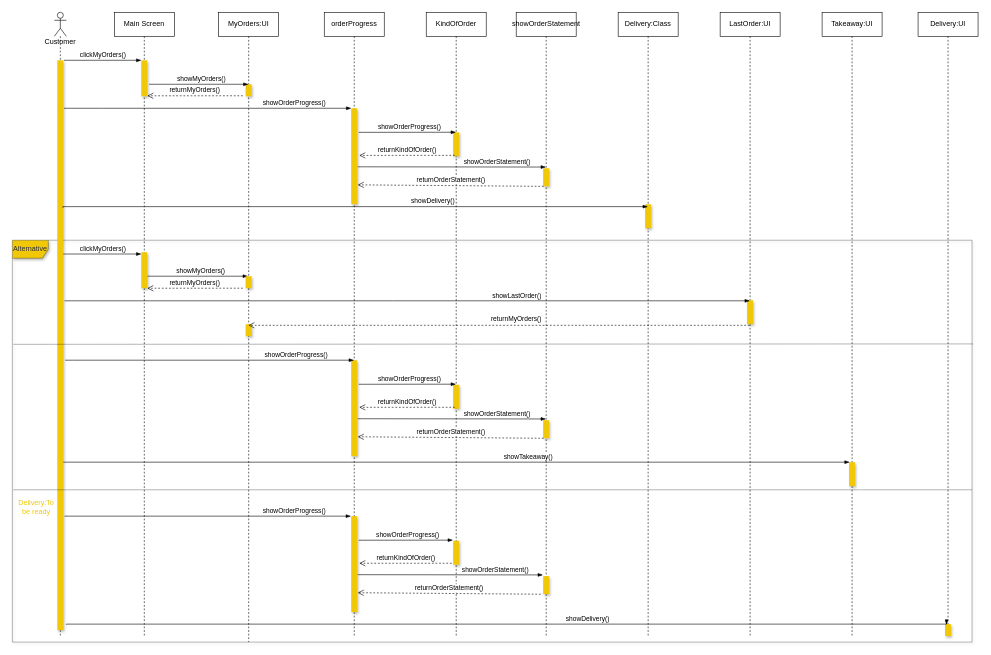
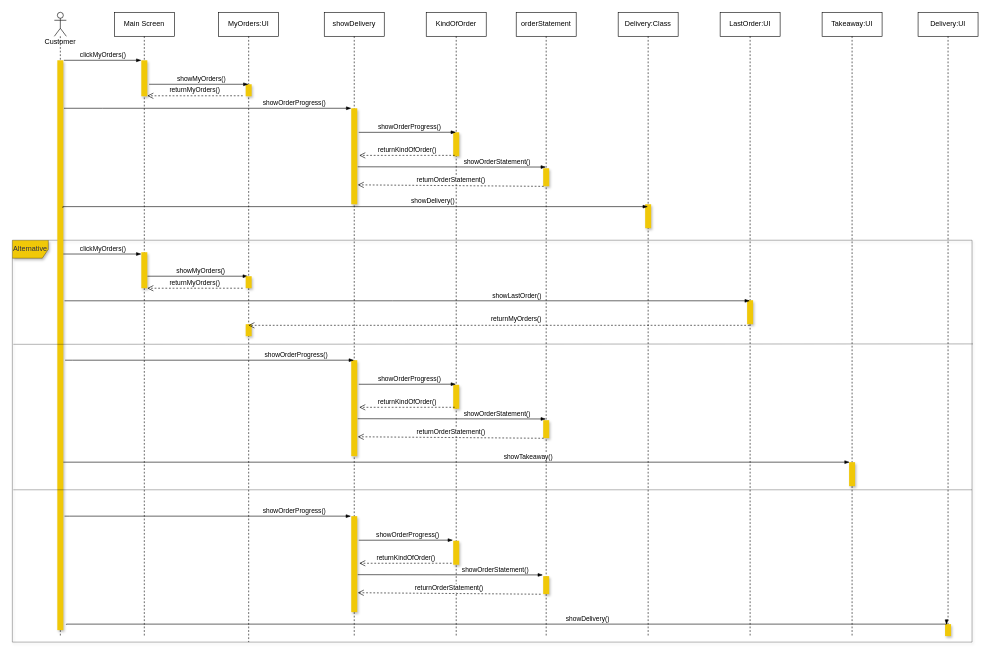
  <mxCell id="0" />
  <mxCell id="1" parent="0" />
  <mxCell id="2" value="Alternative" style="shape=umlFrame;whiteSpace=wrap;html=1;shadow=1;fillColor=#F0C808;fontColor=#2B2D42;strokeWidth=0.5;" parent="1" vertex="1"><mxGeometry x="20" y="400" width="1600" height="670" as="geometry" /></mxCell>
  <mxCell id="3" value="Customer" style="shape=umlLifeline;participant=umlActor;perimeter=lifelinePerimeter;whiteSpace=wrap;html=1;container=1;collapsible=0;recursiveResize=0;verticalAlign=top;spacingTop=36;outlineConnect=0;" parent="1" vertex="1"><mxGeometry x="90" y="20" width="20" height="1040" as="geometry" /></mxCell>
  <mxCell id="4" value="" style="html=1;points=[];perimeter=orthogonalPerimeter;fillColor=#F0C808;strokeColor=none;shadow=1;" parent="3" vertex="1"><mxGeometry x="5" y="80" width="10" height="950" as="geometry" /></mxCell>
  <mxCell id="5" value="MyOrders:UI" style="shape=umlLifeline;perimeter=lifelinePerimeter;whiteSpace=wrap;html=1;container=1;collapsible=0;recursiveResize=0;outlineConnect=0;" parent="1" vertex="1"><mxGeometry x="364" y="20" width="100" height="1050" as="geometry" /></mxCell>
  <mxCell id="6" value="" style="html=1;points=[];perimeter=orthogonalPerimeter;shadow=1;fillColor=#F0C808;strokeColor=none;" parent="5" vertex="1"><mxGeometry x="45" y="120" width="10" height="20" as="geometry" /></mxCell>
  <mxCell id="7" value="" style="edgeStyle=elbowEdgeStyle;fontSize=12;html=1;endArrow=blockThin;endFill=1;rounded=0;elbow=vertical;" parent="5" edge="1"><mxGeometry width="160" relative="1" as="geometry"><mxPoint x="-119" y="440" as="sourcePoint" /><mxPoint x="48.67" y="440" as="targetPoint" /><Array as="points"><mxPoint x="-34.83" y="440" /></Array></mxGeometry></mxCell>
  <mxCell id="8" value="showMyOrders()" style="edgeLabel;html=1;align=center;verticalAlign=middle;resizable=0;points=[];" parent="7" vertex="1" connectable="0"><mxGeometry x="0.201" y="-2" relative="1" as="geometry"><mxPoint x="-13" y="-12" as="offset" /></mxGeometry></mxCell>
  <mxCell id="9" value="" style="html=1;points=[];perimeter=orthogonalPerimeter;shadow=1;fillColor=#F0C808;strokeColor=none;" parent="5" vertex="1"><mxGeometry x="45" y="440" width="10" height="20" as="geometry" /></mxCell>
  <mxCell id="10" value="" style="html=1;points=[];perimeter=orthogonalPerimeter;shadow=1;fillColor=#F0C808;strokeColor=none;" parent="5" vertex="1"><mxGeometry x="45" y="520" width="10" height="20" as="geometry" /></mxCell>
  <mxCell id="11" value="Main Screen" style="shape=umlLifeline;perimeter=lifelinePerimeter;whiteSpace=wrap;html=1;container=1;collapsible=0;recursiveResize=0;outlineConnect=0;" parent="1" vertex="1"><mxGeometry x="190" y="20" width="100" height="1040" as="geometry" /></mxCell>
  <mxCell id="12" value="" style="html=1;points=[];perimeter=orthogonalPerimeter;shadow=1;fillColor=#F0C808;strokeColor=none;" parent="11" vertex="1"><mxGeometry x="45" y="80" width="10" height="60" as="geometry" /></mxCell>
  <mxCell id="13" value="returnMyOrders()" style="html=1;verticalAlign=bottom;endArrow=open;dashed=1;endSize=8;rounded=0;entryX=1.333;entryY=0.491;entryDx=0;entryDy=0;entryPerimeter=0;exitX=0.25;exitY=0.963;exitDx=0;exitDy=0;exitPerimeter=0;" parent="11" edge="1"><mxGeometry relative="1" as="geometry"><mxPoint x="214.17" y="139.17" as="sourcePoint" /><mxPoint x="55.0" y="139.21" as="targetPoint" /></mxGeometry></mxCell>
  <mxCell id="14" value="" style="html=1;points=[];perimeter=orthogonalPerimeter;shadow=1;fillColor=#F0C808;strokeColor=none;" parent="11" vertex="1"><mxGeometry x="45" y="400" width="10" height="60" as="geometry" /></mxCell>
  <mxCell id="15" value="" style="edgeStyle=elbowEdgeStyle;fontSize=12;html=1;endArrow=blockThin;endFill=1;rounded=0;exitX=1.083;exitY=0;exitDx=0;exitDy=0;exitPerimeter=0;entryX=0;entryY=0.004;entryDx=0;entryDy=0;entryPerimeter=0;elbow=vertical;" parent="1" source="4" target="12" edge="1"><mxGeometry width="160" relative="1" as="geometry"><mxPoint x="110" y="120" as="sourcePoint" /><mxPoint x="270" y="120" as="targetPoint" /></mxGeometry></mxCell>
  <mxCell id="16" value="clickMyOrders()" style="edgeLabel;html=1;align=center;verticalAlign=middle;resizable=0;points=[];" parent="15" vertex="1" connectable="0"><mxGeometry x="0.201" y="-2" relative="1" as="geometry"><mxPoint x="-13" y="-12" as="offset" /></mxGeometry></mxCell>
  <mxCell id="17" value="" style="edgeStyle=elbowEdgeStyle;fontSize=12;html=1;endArrow=blockThin;endFill=1;rounded=0;elbow=vertical;" parent="1" target="5" edge="1"><mxGeometry width="160" relative="1" as="geometry"><mxPoint x="248" y="140" as="sourcePoint" /><mxPoint x="245" y="110.16" as="targetPoint" /><Array as="points"><mxPoint x="330" y="140" /></Array></mxGeometry></mxCell>
  <mxCell id="18" value="showMyOrders()" style="edgeLabel;html=1;align=center;verticalAlign=middle;resizable=0;points=[];" parent="17" vertex="1" connectable="0"><mxGeometry x="0.201" y="-2" relative="1" as="geometry"><mxPoint x="-13" y="-12" as="offset" /></mxGeometry></mxCell>
- <mxCell id="19" value="orderProgress" style="shape=umlLifeline;perimeter=lifelinePerimeter;whiteSpace=wrap;html=1;container=1;collapsible=0;recursiveResize=0;outlineConnect=0;" parent="1" vertex="1"><mxGeometry x="540" y="20" width="100" height="1040" as="geometry" /></mxCell>
+ <mxCell id="19" value="showDelivery" style="shape=umlLifeline;perimeter=lifelinePerimeter;whiteSpace=wrap;html=1;container=1;collapsible=0;recursiveResize=0;outlineConnect=0;" parent="1" vertex="1"><mxGeometry x="540" y="20" width="100" height="1040" as="geometry" /></mxCell>
  <mxCell id="20" value="" style="html=1;points=[];perimeter=orthogonalPerimeter;shadow=1;fillColor=#F0C808;strokeColor=none;" parent="19" vertex="1"><mxGeometry x="45" y="160" width="10" height="160" as="geometry" /></mxCell>
  <mxCell id="21" value="" style="html=1;points=[];perimeter=orthogonalPerimeter;shadow=1;fillColor=#F0C808;strokeColor=none;" parent="19" vertex="1"><mxGeometry x="45" y="580" width="10" height="160" as="geometry" /></mxCell>
  <mxCell id="22" value="" style="html=1;points=[];perimeter=orthogonalPerimeter;shadow=1;fillColor=#F0C808;strokeColor=none;" parent="19" vertex="1"><mxGeometry x="45" y="840" width="10" height="160" as="geometry" /></mxCell>
  <mxCell id="23" value="KindOfOrder" style="shape=umlLifeline;perimeter=lifelinePerimeter;whiteSpace=wrap;html=1;container=1;collapsible=0;recursiveResize=0;outlineConnect=0;" parent="1" vertex="1"><mxGeometry x="710" y="20" width="100" height="1040" as="geometry" /></mxCell>
  <mxCell id="24" value="" style="html=1;points=[];perimeter=orthogonalPerimeter;shadow=1;fillColor=#F0C808;strokeColor=none;" parent="23" vertex="1"><mxGeometry x="45" y="200" width="10" height="40" as="geometry" /></mxCell>
  <mxCell id="25" value="" style="html=1;points=[];perimeter=orthogonalPerimeter;shadow=1;fillColor=#F0C808;strokeColor=none;" parent="23" vertex="1"><mxGeometry x="45" y="621" width="10" height="40" as="geometry" /></mxCell>
  <mxCell id="26" value="" style="html=1;points=[];perimeter=orthogonalPerimeter;shadow=1;fillColor=#F0C808;strokeColor=none;" parent="23" vertex="1"><mxGeometry x="45" y="881" width="10" height="40" as="geometry" /></mxCell>
- <mxCell id="27" value="showOrderStatement" style="shape=umlLifeline;perimeter=lifelinePerimeter;whiteSpace=wrap;html=1;container=1;collapsible=0;recursiveResize=0;outlineConnect=0;" parent="1" vertex="1"><mxGeometry x="860" y="20" width="100" height="1040" as="geometry" /></mxCell>
+ <mxCell id="27" value="orderStatement" style="shape=umlLifeline;perimeter=lifelinePerimeter;whiteSpace=wrap;html=1;container=1;collapsible=0;recursiveResize=0;outlineConnect=0;" parent="1" vertex="1"><mxGeometry x="860" y="20" width="100" height="1040" as="geometry" /></mxCell>
  <mxCell id="28" value="" style="html=1;points=[];perimeter=orthogonalPerimeter;shadow=1;fillColor=#F0C808;strokeColor=none;" parent="27" vertex="1"><mxGeometry x="45" y="260" width="10" height="30" as="geometry" /></mxCell>
  <mxCell id="29" value="" style="html=1;points=[];perimeter=orthogonalPerimeter;shadow=1;fillColor=#F0C808;strokeColor=none;" parent="27" vertex="1"><mxGeometry x="45" y="680" width="10" height="30" as="geometry" /></mxCell>
  <mxCell id="30" value="" style="html=1;points=[];perimeter=orthogonalPerimeter;shadow=1;fillColor=#F0C808;strokeColor=none;" parent="27" vertex="1"><mxGeometry x="45" y="940" width="10" height="30" as="geometry" /></mxCell>
  <mxCell id="31" value="" style="edgeStyle=elbowEdgeStyle;fontSize=12;html=1;endArrow=blockThin;endFill=1;rounded=0;elbow=vertical;" parent="1" target="20" edge="1"><mxGeometry width="160" relative="1" as="geometry"><mxPoint x="106" y="180" as="sourcePoint" /><mxPoint x="590" y="178" as="targetPoint" /><Array as="points"><mxPoint x="170" y="180" /></Array></mxGeometry></mxCell>
  <mxCell id="32" value="showOrderProgress()" style="edgeLabel;html=1;align=center;verticalAlign=middle;resizable=0;points=[];" parent="31" vertex="1" connectable="0"><mxGeometry x="0.201" y="-2" relative="1" as="geometry"><mxPoint x="95" y="-12" as="offset" /></mxGeometry></mxCell>
  <mxCell id="33" value="Delivery:Class" style="shape=umlLifeline;perimeter=lifelinePerimeter;whiteSpace=wrap;html=1;container=1;collapsible=0;recursiveResize=0;outlineConnect=0;" parent="1" vertex="1"><mxGeometry x="1030" y="20" width="100" height="1040" as="geometry" /></mxCell>
  <mxCell id="34" value="" style="html=1;points=[];perimeter=orthogonalPerimeter;shadow=1;fillColor=#F0C808;strokeColor=none;" parent="33" vertex="1"><mxGeometry x="45" y="320" width="10" height="40" as="geometry" /></mxCell>
  <mxCell id="35" value="returnKindOfOrder()" style="html=1;verticalAlign=bottom;endArrow=open;dashed=1;endSize=8;rounded=0;entryX=1.333;entryY=0.491;entryDx=0;entryDy=0;entryPerimeter=0;exitX=0.25;exitY=0.963;exitDx=0;exitDy=0;exitPerimeter=0;" parent="1" source="24" target="20" edge="1"><mxGeometry relative="1" as="geometry"><mxPoint x="690" y="260" as="sourcePoint" /><mxPoint x="610" y="260" as="targetPoint" /></mxGeometry></mxCell>
  <mxCell id="36" value="" style="edgeStyle=elbowEdgeStyle;fontSize=12;html=1;endArrow=blockThin;endFill=1;rounded=0;exitX=1.25;exitY=0.251;exitDx=0;exitDy=0;exitPerimeter=0;elbow=vertical;" parent="1" source="20" target="23" edge="1"><mxGeometry width="160" relative="1" as="geometry"><mxPoint x="430.83" y="189.32" as="sourcePoint" /><mxPoint x="600" y="188" as="targetPoint" /></mxGeometry></mxCell>
  <mxCell id="37" value="showOrderProgress()" style="edgeLabel;html=1;align=center;verticalAlign=middle;resizable=0;points=[];" parent="36" vertex="1" connectable="0"><mxGeometry x="0.201" y="-2" relative="1" as="geometry"><mxPoint x="-13" y="-12" as="offset" /></mxGeometry></mxCell>
  <mxCell id="38" value="" style="edgeStyle=elbowEdgeStyle;fontSize=12;html=1;endArrow=blockThin;endFill=1;rounded=0;elbow=vertical;exitX=1.083;exitY=0.61;exitDx=0;exitDy=0;exitPerimeter=0;" parent="1" source="20" target="27" edge="1"><mxGeometry width="160" relative="1" as="geometry"><mxPoint x="607.5" y="230.16" as="sourcePoint" /><mxPoint x="769.5" y="230.167" as="targetPoint" /><Array as="points" /></mxGeometry></mxCell>
  <mxCell id="39" value="showOrderStatement()" style="edgeLabel;html=1;align=center;verticalAlign=middle;resizable=0;points=[];" parent="38" vertex="1" connectable="0"><mxGeometry x="0.201" y="-2" relative="1" as="geometry"><mxPoint x="43" y="-12" as="offset" /></mxGeometry></mxCell>
  <mxCell id="40" value="returnOrderStatement()" style="html=1;verticalAlign=bottom;endArrow=open;dashed=1;endSize=8;rounded=0;entryX=1.083;entryY=0.798;entryDx=0;entryDy=0;entryPerimeter=0;exitX=0.083;exitY=1.006;exitDx=0;exitDy=0;exitPerimeter=0;" parent="1" source="28" target="20" edge="1"><mxGeometry relative="1" as="geometry"><mxPoint x="767.5" y="268.52" as="sourcePoint" /><mxPoint x="608.33" y="268.56" as="targetPoint" /></mxGeometry></mxCell>
  <mxCell id="41" value="" style="edgeStyle=elbowEdgeStyle;fontSize=12;html=1;endArrow=blockThin;endFill=1;rounded=0;elbow=vertical;exitX=0.917;exitY=0.259;exitDx=0;exitDy=0;exitPerimeter=0;" parent="1" source="4" target="33" edge="1"><mxGeometry width="160" relative="1" as="geometry"><mxPoint x="607.5" y="230.16" as="sourcePoint" /><mxPoint x="1060" y="345" as="targetPoint" /><Array as="points"><mxPoint x="1080" y="344" /></Array></mxGeometry></mxCell>
  <mxCell id="42" value="showDelivery()" style="edgeLabel;html=1;align=center;verticalAlign=middle;resizable=0;points=[];" parent="41" vertex="1" connectable="0"><mxGeometry x="0.201" y="-2" relative="1" as="geometry"><mxPoint x="31" y="-12" as="offset" /></mxGeometry></mxCell>
  <mxCell id="43" value="" style="edgeStyle=elbowEdgeStyle;fontSize=12;html=1;endArrow=blockThin;endFill=1;rounded=0;exitX=1;exitY=0.34;exitDx=0;exitDy=0;exitPerimeter=0;elbow=vertical;entryX=0;entryY=0.044;entryDx=0;entryDy=0;entryPerimeter=0;" parent="1" source="4" target="14" edge="1"><mxGeometry width="160" relative="1" as="geometry"><mxPoint x="110" y="420" as="sourcePoint" /><mxPoint x="230" y="422" as="targetPoint" /></mxGeometry></mxCell>
  <mxCell id="44" value="clickMyOrders()" style="edgeLabel;html=1;align=center;verticalAlign=middle;resizable=0;points=[];" parent="43" vertex="1" connectable="0"><mxGeometry x="0.201" y="-2" relative="1" as="geometry"><mxPoint x="-13" y="-12" as="offset" /></mxGeometry></mxCell>
  <mxCell id="45" value="returnMyOrders()" style="html=1;verticalAlign=bottom;endArrow=open;dashed=1;endSize=8;rounded=0;entryX=1.333;entryY=0.491;entryDx=0;entryDy=0;entryPerimeter=0;exitX=0.25;exitY=0.963;exitDx=0;exitDy=0;exitPerimeter=0;" parent="1" edge="1"><mxGeometry relative="1" as="geometry"><mxPoint x="404.17" y="480" as="sourcePoint" /><mxPoint x="245" y="480.04" as="targetPoint" /></mxGeometry></mxCell>
  <mxCell id="46" value="LastOrder:UI" style="shape=umlLifeline;perimeter=lifelinePerimeter;whiteSpace=wrap;html=1;container=1;collapsible=0;recursiveResize=0;outlineConnect=0;" parent="1" vertex="1"><mxGeometry x="1200" y="20" width="100" height="1040" as="geometry" /></mxCell>
  <mxCell id="47" value="" style="html=1;points=[];perimeter=orthogonalPerimeter;shadow=1;fillColor=#F0C808;strokeColor=none;" parent="46" vertex="1"><mxGeometry x="45" y="480" width="10" height="40" as="geometry" /></mxCell>
  <mxCell id="48" value="" style="edgeStyle=elbowEdgeStyle;fontSize=12;html=1;endArrow=blockThin;endFill=1;rounded=0;elbow=vertical;" parent="1" target="46" edge="1"><mxGeometry width="160" relative="1" as="geometry"><mxPoint x="107" y="501" as="sourcePoint" /><mxPoint x="589.17" y="501.4" as="targetPoint" /><Array as="points" /></mxGeometry></mxCell>
  <mxCell id="49" value="showLastOrder()" style="edgeLabel;html=1;align=center;verticalAlign=middle;resizable=0;points=[];" parent="48" vertex="1" connectable="0"><mxGeometry x="0.201" y="-2" relative="1" as="geometry"><mxPoint x="67" y="-12" as="offset" /></mxGeometry></mxCell>
  <mxCell id="50" value="returnMyOrders()" style="html=1;verticalAlign=bottom;endArrow=open;dashed=1;endSize=8;rounded=0;exitX=0.417;exitY=1.046;exitDx=0;exitDy=0;exitPerimeter=0;" parent="1" source="47" target="5" edge="1"><mxGeometry x="-0.068" y="-2" relative="1" as="geometry"><mxPoint x="910" y="542.5" as="sourcePoint" /><mxPoint x="600" y="540" as="targetPoint" /><mxPoint as="offset" /></mxGeometry></mxCell>
  <mxCell id="51" value="Takeaway:UI" style="shape=umlLifeline;perimeter=lifelinePerimeter;whiteSpace=wrap;html=1;container=1;collapsible=0;recursiveResize=0;outlineConnect=0;" parent="1" vertex="1"><mxGeometry x="1370" y="20" width="100" height="1040" as="geometry" /></mxCell>
  <mxCell id="52" value="" style="html=1;points=[];perimeter=orthogonalPerimeter;shadow=1;fillColor=#F0C808;strokeColor=none;" parent="51" vertex="1"><mxGeometry x="45" y="750" width="10" height="40" as="geometry" /></mxCell>
  <mxCell id="53" value="" style="edgeStyle=elbowEdgeStyle;fontSize=12;html=1;endArrow=blockThin;endFill=1;rounded=0;exitX=1.25;exitY=0.251;exitDx=0;exitDy=0;exitPerimeter=0;elbow=vertical;" parent="1" source="21" edge="1"><mxGeometry width="160" relative="1" as="geometry"><mxPoint x="430.83" y="609.32" as="sourcePoint" /><mxPoint x="759.5" y="640.167" as="targetPoint" /></mxGeometry></mxCell>
  <mxCell id="54" value="showOrderProgress()" style="edgeLabel;html=1;align=center;verticalAlign=middle;resizable=0;points=[];" parent="53" vertex="1" connectable="0"><mxGeometry x="0.201" y="-2" relative="1" as="geometry"><mxPoint x="-13" y="-12" as="offset" /></mxGeometry></mxCell>
  <mxCell id="55" value="returnKindOfOrder()" style="html=1;verticalAlign=bottom;endArrow=open;dashed=1;endSize=8;rounded=0;entryX=1.333;entryY=0.491;entryDx=0;entryDy=0;entryPerimeter=0;exitX=0.25;exitY=0.963;exitDx=0;exitDy=0;exitPerimeter=0;" parent="1" target="21" edge="1"><mxGeometry relative="1" as="geometry"><mxPoint x="757.5" y="678.52" as="sourcePoint" /><mxPoint x="610" y="680" as="targetPoint" /></mxGeometry></mxCell>
  <mxCell id="56" value="" style="edgeStyle=elbowEdgeStyle;fontSize=12;html=1;endArrow=blockThin;endFill=1;rounded=0;elbow=vertical;exitX=1.083;exitY=0.61;exitDx=0;exitDy=0;exitPerimeter=0;" parent="1" source="21" edge="1"><mxGeometry width="160" relative="1" as="geometry"><mxPoint x="607.5" y="650.16" as="sourcePoint" /><mxPoint x="909.5" y="697.667" as="targetPoint" /><Array as="points" /></mxGeometry></mxCell>
  <mxCell id="57" value="showOrderStatement()" style="edgeLabel;html=1;align=center;verticalAlign=middle;resizable=0;points=[];" parent="56" vertex="1" connectable="0"><mxGeometry x="0.201" y="-2" relative="1" as="geometry"><mxPoint x="43" y="-12" as="offset" /></mxGeometry></mxCell>
  <mxCell id="58" value="returnOrderStatement()" style="html=1;verticalAlign=bottom;endArrow=open;dashed=1;endSize=8;rounded=0;entryX=1.083;entryY=0.798;entryDx=0;entryDy=0;entryPerimeter=0;exitX=0.083;exitY=1.006;exitDx=0;exitDy=0;exitPerimeter=0;" parent="1" target="21" edge="1"><mxGeometry relative="1" as="geometry"><mxPoint x="905.83" y="730.18" as="sourcePoint" /><mxPoint x="608.33" y="688.56" as="targetPoint" /></mxGeometry></mxCell>
  <mxCell id="59" value="" style="edgeStyle=elbowEdgeStyle;fontSize=12;html=1;endArrow=blockThin;endFill=1;rounded=0;elbow=vertical;" parent="1" target="19" edge="1"><mxGeometry width="160" relative="1" as="geometry"><mxPoint x="108" y="600" as="sourcePoint" /><mxPoint x="560" y="610" as="targetPoint" /><Array as="points"><mxPoint x="120" y="600" /></Array></mxGeometry></mxCell>
  <mxCell id="60" value="showOrderProgress()" style="edgeLabel;html=1;align=center;verticalAlign=middle;resizable=0;points=[];" parent="59" vertex="1" connectable="0"><mxGeometry x="0.201" y="-2" relative="1" as="geometry"><mxPoint x="95" y="-12" as="offset" /></mxGeometry></mxCell>
  <mxCell id="61" value="" style="edgeStyle=elbowEdgeStyle;fontSize=12;html=1;endArrow=blockThin;endFill=1;rounded=0;elbow=vertical;entryX=0.083;entryY=0.004;entryDx=0;entryDy=0;entryPerimeter=0;" parent="1" target="52" edge="1"><mxGeometry width="160" relative="1" as="geometry"><mxPoint x="105" y="770" as="sourcePoint" /><mxPoint x="1400" y="770" as="targetPoint" /><Array as="points"><mxPoint x="770" y="770" /></Array></mxGeometry></mxCell>
  <mxCell id="62" value="showTakeaway()" style="edgeLabel;html=1;align=center;verticalAlign=middle;resizable=0;points=[];" parent="61" vertex="1" connectable="0"><mxGeometry x="0.201" y="-2" relative="1" as="geometry"><mxPoint x="-13" y="-12" as="offset" /></mxGeometry></mxCell>
- <mxCell id="63" value="Delivery:To be ready" style="text;html=1;strokeColor=none;fillColor=none;align=center;verticalAlign=middle;whiteSpace=wrap;rounded=0;shadow=1;fontColor=#F0C808;" parent="1" vertex="1"><mxGeometry x="30" y="830" width="60" height="30" as="geometry" /></mxCell>
  <mxCell id="64" value="Delivery:UI" style="shape=umlLifeline;perimeter=lifelinePerimeter;whiteSpace=wrap;html=1;container=1;collapsible=0;recursiveResize=0;outlineConnect=0;" parent="1" vertex="1"><mxGeometry x="1530" y="20" width="100" height="1040" as="geometry" /></mxCell>
  <mxCell id="65" value="" style="html=1;points=[];perimeter=orthogonalPerimeter;shadow=1;fillColor=#F0C808;strokeColor=none;" parent="64" vertex="1"><mxGeometry x="45" y="1020" width="10" height="20" as="geometry" /></mxCell>
  <mxCell id="66" value="" style="edgeStyle=elbowEdgeStyle;fontSize=12;html=1;endArrow=blockThin;endFill=1;rounded=0;exitX=1.25;exitY=0.251;exitDx=0;exitDy=0;exitPerimeter=0;elbow=vertical;" parent="1" source="22" edge="1"><mxGeometry width="160" relative="1" as="geometry"><mxPoint x="425.83" y="869.32" as="sourcePoint" /><mxPoint x="754.5" y="900.167" as="targetPoint" /></mxGeometry></mxCell>
  <mxCell id="67" value="showOrderProgress()" style="edgeLabel;html=1;align=center;verticalAlign=middle;resizable=0;points=[];" parent="66" vertex="1" connectable="0"><mxGeometry x="0.201" y="-2" relative="1" as="geometry"><mxPoint x="-13" y="-12" as="offset" /></mxGeometry></mxCell>
  <mxCell id="68" value="returnKindOfOrder()" style="html=1;verticalAlign=bottom;endArrow=open;dashed=1;endSize=8;rounded=0;entryX=1.333;entryY=0.491;entryDx=0;entryDy=0;entryPerimeter=0;exitX=0.25;exitY=0.963;exitDx=0;exitDy=0;exitPerimeter=0;" parent="1" target="22" edge="1"><mxGeometry relative="1" as="geometry"><mxPoint x="752.5" y="938.52" as="sourcePoint" /><mxPoint x="605" y="940" as="targetPoint" /></mxGeometry></mxCell>
  <mxCell id="69" value="" style="edgeStyle=elbowEdgeStyle;fontSize=12;html=1;endArrow=blockThin;endFill=1;rounded=0;elbow=vertical;exitX=1.083;exitY=0.61;exitDx=0;exitDy=0;exitPerimeter=0;" parent="1" source="22" edge="1"><mxGeometry width="160" relative="1" as="geometry"><mxPoint x="602.5" y="910.16" as="sourcePoint" /><mxPoint x="904.5" y="957.667" as="targetPoint" /><Array as="points"><mxPoint x="750" y="958" /></Array></mxGeometry></mxCell>
  <mxCell id="70" value="showOrderStatement()" style="edgeLabel;html=1;align=center;verticalAlign=middle;resizable=0;points=[];" parent="69" vertex="1" connectable="0"><mxGeometry x="0.201" y="-2" relative="1" as="geometry"><mxPoint x="43" y="-12" as="offset" /></mxGeometry></mxCell>
  <mxCell id="71" value="returnOrderStatement()" style="html=1;verticalAlign=bottom;endArrow=open;dashed=1;endSize=8;rounded=0;entryX=1.083;entryY=0.798;entryDx=0;entryDy=0;entryPerimeter=0;exitX=0.083;exitY=1.006;exitDx=0;exitDy=0;exitPerimeter=0;" parent="1" target="22" edge="1"><mxGeometry relative="1" as="geometry"><mxPoint x="900.83" y="990.18" as="sourcePoint" /><mxPoint x="603.33" y="948.56" as="targetPoint" /></mxGeometry></mxCell>
  <mxCell id="72" value="" style="edgeStyle=elbowEdgeStyle;fontSize=12;html=1;endArrow=blockThin;endFill=1;rounded=0;elbow=vertical;" parent="1" edge="1"><mxGeometry width="160" relative="1" as="geometry"><mxPoint x="107" y="860" as="sourcePoint" /><mxPoint x="584.5" y="860" as="targetPoint" /><Array as="points"><mxPoint x="115" y="860" /></Array></mxGeometry></mxCell>
  <mxCell id="73" value="showOrderProgress()" style="edgeLabel;html=1;align=center;verticalAlign=middle;resizable=0;points=[];" parent="72" vertex="1" connectable="0"><mxGeometry x="0.201" y="-2" relative="1" as="geometry"><mxPoint x="95" y="-12" as="offset" /></mxGeometry></mxCell>
  <mxCell id="74" value="" style="edgeStyle=elbowEdgeStyle;fontSize=12;html=1;endArrow=blockThin;endFill=1;rounded=0;elbow=vertical;entryX=0.25;entryY=0.05;entryDx=0;entryDy=0;entryPerimeter=0;" parent="1" target="65" edge="1"><mxGeometry width="160" relative="1" as="geometry"><mxPoint x="110" y="1041" as="sourcePoint" /><mxPoint x="1410.83" y="1030.16" as="targetPoint" /><Array as="points"><mxPoint x="1570" y="1040" /></Array></mxGeometry></mxCell>
  <mxCell id="75" value="showDelivery()" style="edgeLabel;html=1;align=center;verticalAlign=middle;resizable=0;points=[];" parent="74" vertex="1" connectable="0"><mxGeometry x="0.201" y="-2" relative="1" as="geometry"><mxPoint x="-13" y="-12" as="offset" /></mxGeometry></mxCell>
  <mxCell id="76" value="" style="endArrow=none;html=1;rounded=0;exitX=0.001;exitY=0.259;exitDx=0;exitDy=0;exitPerimeter=0;entryX=1.001;entryY=0.258;entryDx=0;entryDy=0;entryPerimeter=0;fontColor=#2B2D42;strokeWidth=0.5;" parent="1" source="2" target="2" edge="1"><mxGeometry width="50" height="50" relative="1" as="geometry"><mxPoint x="29" y="298" as="sourcePoint" /><mxPoint x="79" y="248" as="targetPoint" /></mxGeometry></mxCell>
  <mxCell id="77" value="" style="endArrow=none;html=1;rounded=0;exitX=0.001;exitY=0.621;exitDx=0;exitDy=0;exitPerimeter=0;entryX=1;entryY=0.621;entryDx=0;entryDy=0;entryPerimeter=0;fontColor=#2B2D42;strokeWidth=0.5;" parent="1" source="2" target="2" edge="1"><mxGeometry width="50" height="50" relative="1" as="geometry"><mxPoint x="31.6" y="583.53" as="sourcePoint" /><mxPoint x="1630" y="584.2" as="targetPoint" /></mxGeometry></mxCell>
